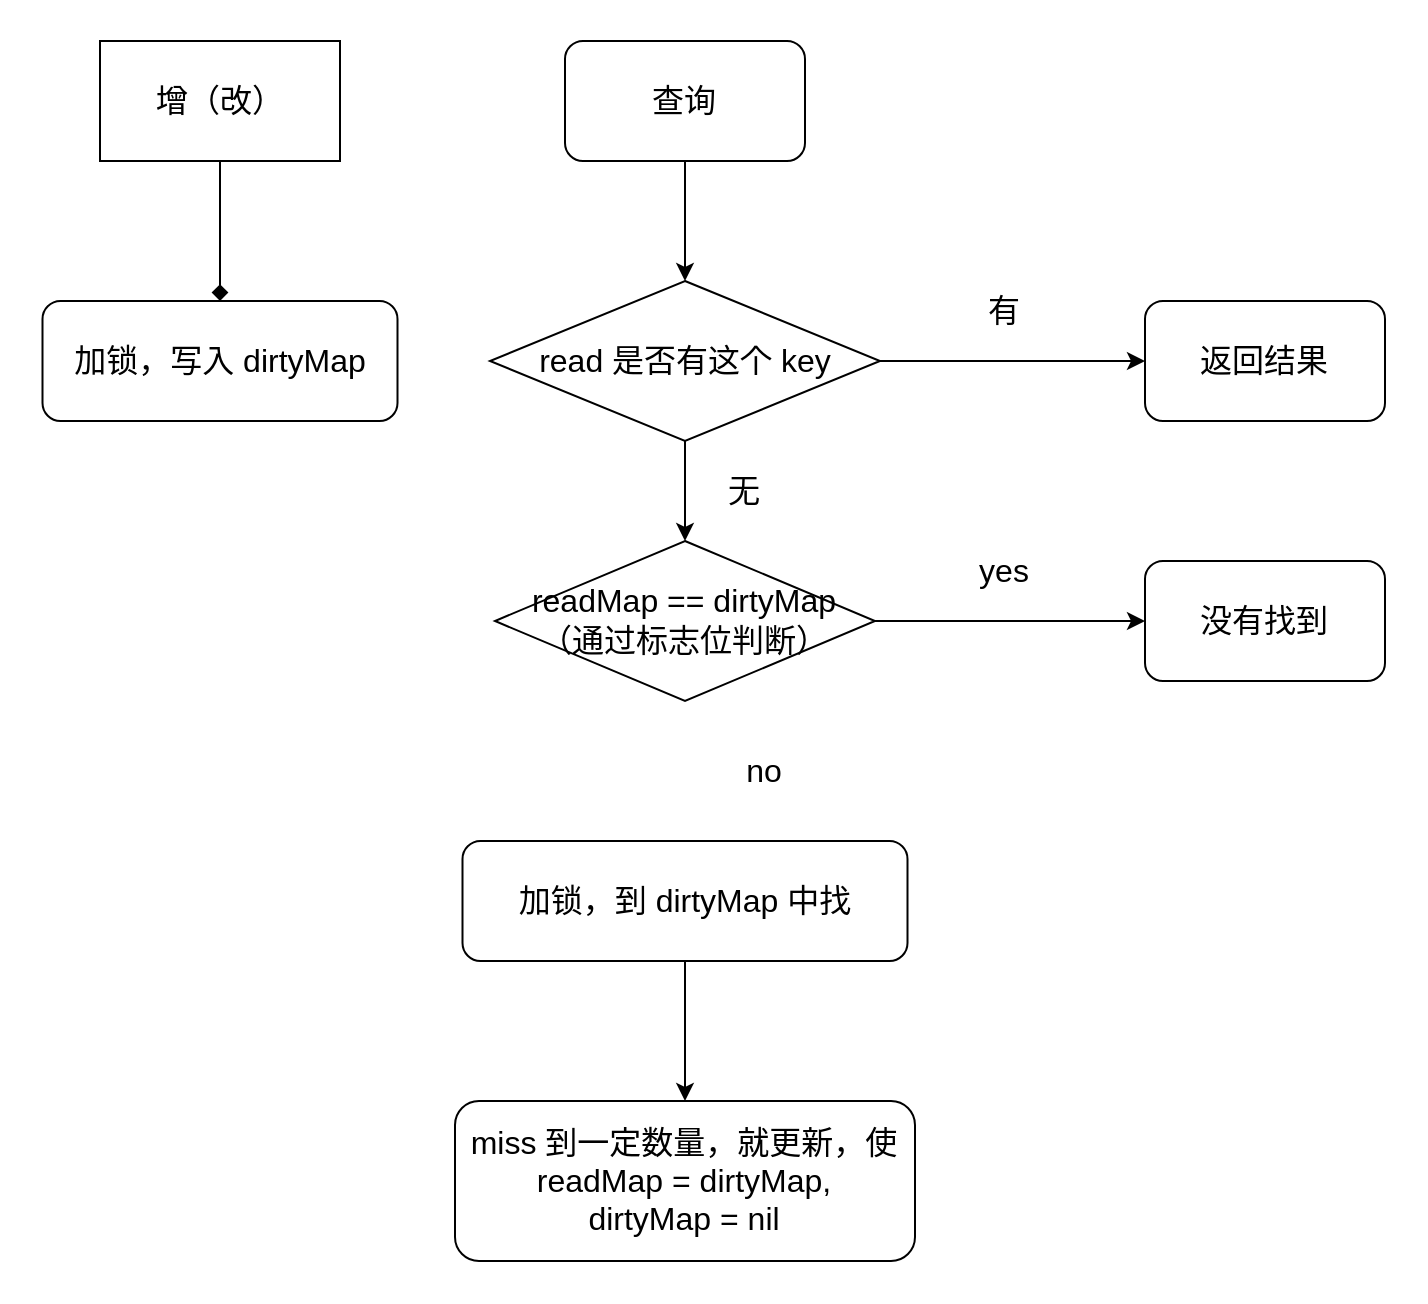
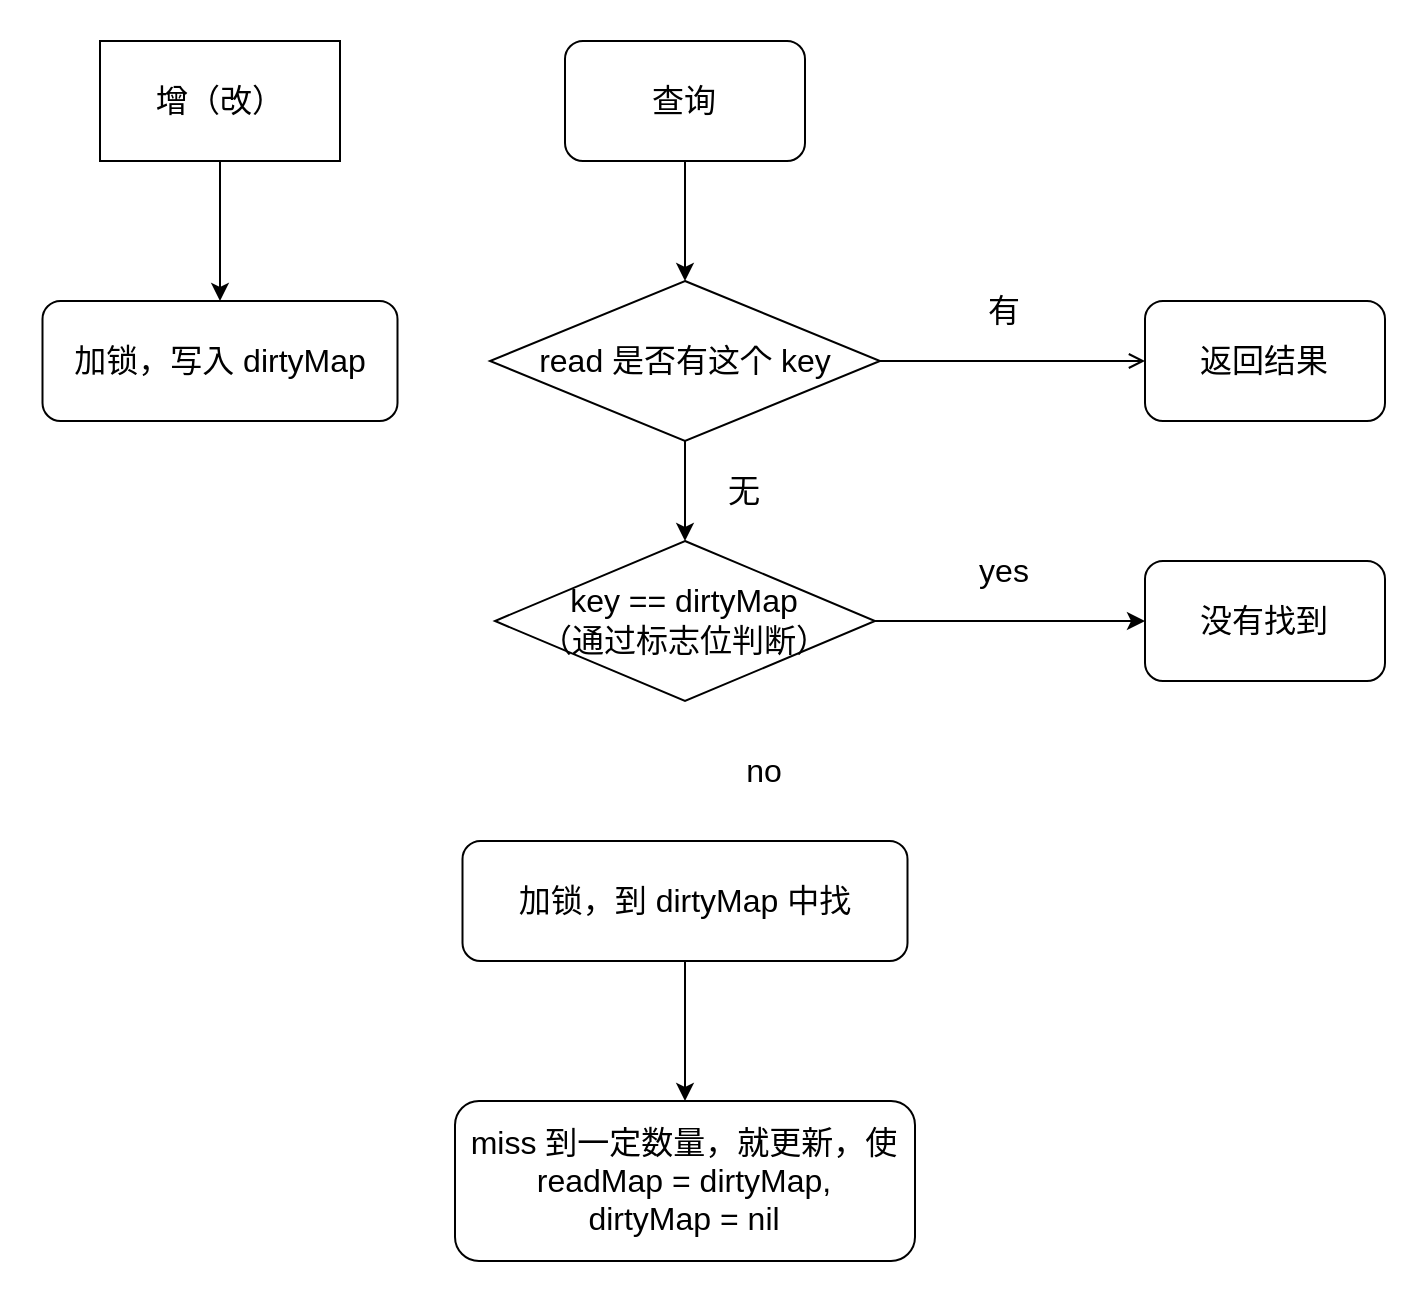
  <mxCell id="0" />
  <mxCell id="1" parent="0" />
  <mxCell id="2" value="&lt;span style=&quot;font-size: 16px;&quot;&gt;增（改）&lt;/span&gt;" style="whiteSpace=wrap;html=1;rounded=0;" vertex="1" parent="1"><mxGeometry x="49.5" y="20" width="120" height="60" as="geometry" /></mxCell>
  <mxCell id="3" value="&lt;span style=&quot;font-size: 16px;&quot;&gt;查询&lt;/span&gt;" style="rounded=1;whiteSpace=wrap;html=1;" vertex="1" parent="1"><mxGeometry x="282" y="20" width="120" height="60" as="geometry" /></mxCell>
  <mxCell id="4" value="加锁，到 dirtyMap 中找" style="rounded=1;whiteSpace=wrap;html=1;fontSize=16;" vertex="1" parent="1"><mxGeometry x="230.75" y="420" width="222.5" height="60" as="geometry" /></mxCell>
- <mxCell id="5" value="" style="endArrow=classic;html=1;rounded=0;fontSize=16;exitX=1;exitY=0.5;exitDx=0;exitDy=0;" edge="1" parent="1" source="7" target="6"><mxGeometry width="50" height="50" relative="1" as="geometry"><mxPoint x="542" y="340" as="sourcePoint" /><mxPoint x="542" y="430" as="targetPoint" /></mxGeometry></mxCell>
+ <mxCell id="5" value="" style="endArrow=open;html=1;rounded=0;fontSize=16;exitX=1;exitY=0.5;exitDx=0;exitDy=0;" edge="1" parent="1" source="7" target="6"><mxGeometry width="50" height="50" relative="1" as="geometry"><mxPoint x="542" y="340" as="sourcePoint" /><mxPoint x="542" y="430" as="targetPoint" /></mxGeometry></mxCell>
  <mxCell id="6" value="返回结果" style="rounded=1;whiteSpace=wrap;html=1;fontSize=16;" vertex="1" parent="1"><mxGeometry x="572" y="150" width="120" height="60" as="geometry" /></mxCell>
  <mxCell id="7" value="read 是否有这个 key" style="rhombus;whiteSpace=wrap;html=1;fontSize=16;" vertex="1" parent="1"><mxGeometry x="244.5" y="140" width="195" height="80" as="geometry" /></mxCell>
  <mxCell id="8" value="有" style="text;html=1;strokeColor=none;fillColor=none;align=center;verticalAlign=middle;whiteSpace=wrap;rounded=0;fontSize=16;" vertex="1" parent="1"><mxGeometry x="472" y="140" width="60" height="30" as="geometry" /></mxCell>
- <mxCell id="9" value="readMap == dirtyMap&lt;br&gt;（通过标志位判断）" style="rhombus;whiteSpace=wrap;html=1;fontSize=16;" vertex="1" parent="1"><mxGeometry x="247" y="270" width="190" height="80" as="geometry" /></mxCell>
+ <mxCell id="9" value="key == dirtyMap&lt;br&gt;（通过标志位判断）" style="rhombus;whiteSpace=wrap;html=1;fontSize=16;" vertex="1" parent="1"><mxGeometry x="247" y="270" width="190" height="80" as="geometry" /></mxCell>
  <mxCell id="10" value="" style="endArrow=classic;html=1;rounded=0;fontSize=16;exitX=1;exitY=0.5;exitDx=0;exitDy=0;" edge="1" parent="1" source="9" target="11"><mxGeometry width="50" height="50" relative="1" as="geometry"><mxPoint x="232" y="340" as="sourcePoint" /><mxPoint x="572" y="310" as="targetPoint" /></mxGeometry></mxCell>
  <mxCell id="11" value="没有找到" style="rounded=1;whiteSpace=wrap;html=1;fontSize=16;" vertex="1" parent="1"><mxGeometry x="572" y="280" width="120" height="60" as="geometry" /></mxCell>
  <mxCell id="12" value="yes" style="text;html=1;strokeColor=none;fillColor=none;align=center;verticalAlign=middle;whiteSpace=wrap;rounded=0;fontSize=16;" vertex="1" parent="1"><mxGeometry x="472" y="270" width="60" height="30" as="geometry" /></mxCell>
  <mxCell id="13" value="" style="endArrow=classic;html=1;rounded=0;fontSize=16;exitX=0.5;exitY=1;exitDx=0;exitDy=0;" edge="1" parent="1" source="3" target="7"><mxGeometry width="50" height="50" relative="1" as="geometry"><mxPoint x="232" y="340" as="sourcePoint" /><mxPoint x="282" y="290" as="targetPoint" /></mxGeometry></mxCell>
  <mxCell id="14" value="" style="endArrow=classic;html=1;rounded=0;fontSize=16;exitX=0.5;exitY=1;exitDx=0;exitDy=0;" edge="1" parent="1" source="7" target="9"><mxGeometry width="50" height="50" relative="1" as="geometry"><mxPoint x="232" y="340" as="sourcePoint" /><mxPoint x="282" y="290" as="targetPoint" /></mxGeometry></mxCell>
  <mxCell id="15" value="无" style="text;html=1;strokeColor=none;fillColor=none;align=center;verticalAlign=middle;whiteSpace=wrap;rounded=0;fontSize=16;" vertex="1" parent="1"><mxGeometry x="342" y="230" width="60" height="30" as="geometry" /></mxCell>
  <mxCell id="16" value="no" style="text;html=1;strokeColor=none;fillColor=none;align=center;verticalAlign=middle;whiteSpace=wrap;rounded=0;fontSize=16;" vertex="1" parent="1"><mxGeometry x="352" y="370" width="60" height="30" as="geometry" /></mxCell>
- <mxCell id="17" value="" style="endArrow=diamond;html=1;rounded=0;fontSize=16;exitX=0.5;exitY=1;exitDx=0;exitDy=0;entryX=0.5;entryY=0;entryDx=0;entryDy=0;" edge="1" parent="1" source="2" target="20"><mxGeometry width="50" height="50" relative="1" as="geometry"><mxPoint x="172" y="280" as="sourcePoint" /><mxPoint x="109.5" y="140" as="targetPoint" /></mxGeometry></mxCell>
+ <mxCell id="17" value="" style="endArrow=classic;html=1;rounded=0;fontSize=16;exitX=0.5;exitY=1;exitDx=0;exitDy=0;entryX=0.5;entryY=0;entryDx=0;entryDy=0;" edge="1" parent="1" source="2" target="20"><mxGeometry width="50" height="50" relative="1" as="geometry"><mxPoint x="172" y="280" as="sourcePoint" /><mxPoint x="109.5" y="140" as="targetPoint" /></mxGeometry></mxCell>
  <mxCell id="18" value="" style="endArrow=classic;html=1;rounded=0;fontSize=16;exitX=0.5;exitY=1;exitDx=0;exitDy=0;" edge="1" parent="1" source="4" target="19"><mxGeometry width="50" height="50" relative="1" as="geometry"><mxPoint x="162" y="290" as="sourcePoint" /><mxPoint x="342" y="540" as="targetPoint" /></mxGeometry></mxCell>
  <mxCell id="19" value="miss 到一定数量，就更新，使&lt;br&gt;readMap = dirtyMap, &lt;br&gt;dirtyMap = nil" style="rounded=1;whiteSpace=wrap;html=1;fontSize=16;" vertex="1" parent="1"><mxGeometry x="227" y="550" width="230" height="80" as="geometry" /></mxCell>
  <mxCell id="20" value="加锁，写入 dirtyMap" style="rounded=1;whiteSpace=wrap;html=1;fontSize=16;" vertex="1" parent="1"><mxGeometry x="20.75" y="150" width="177.5" height="60" as="geometry" /></mxCell>
